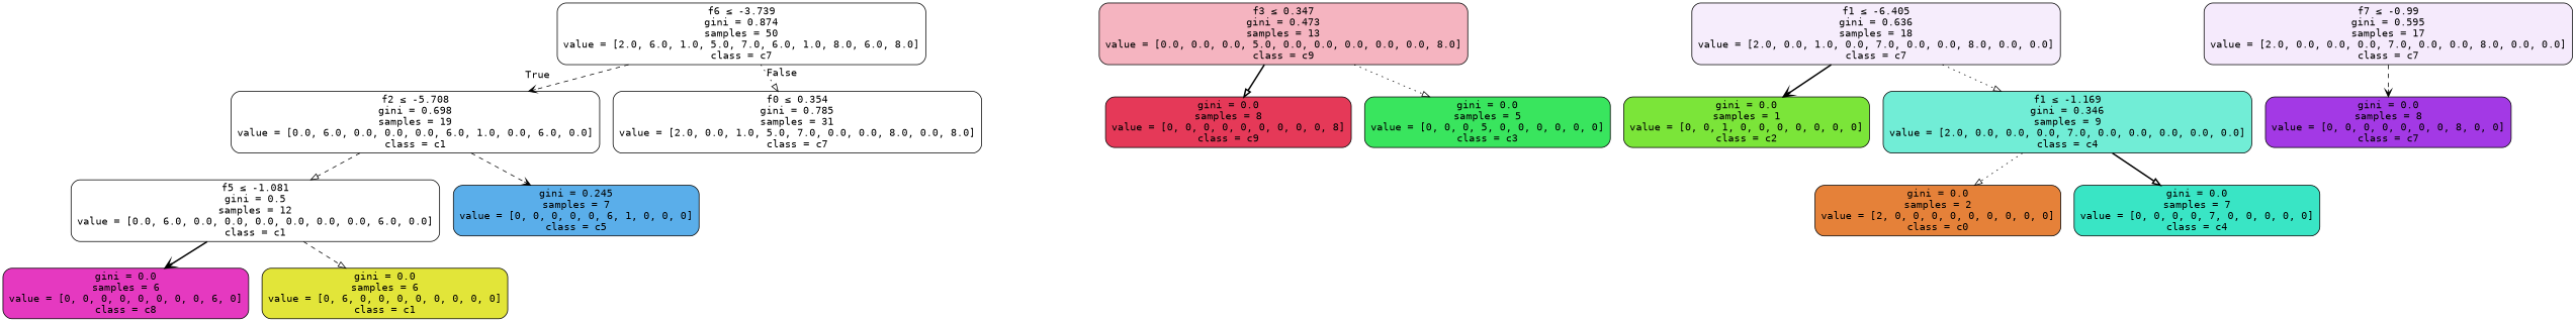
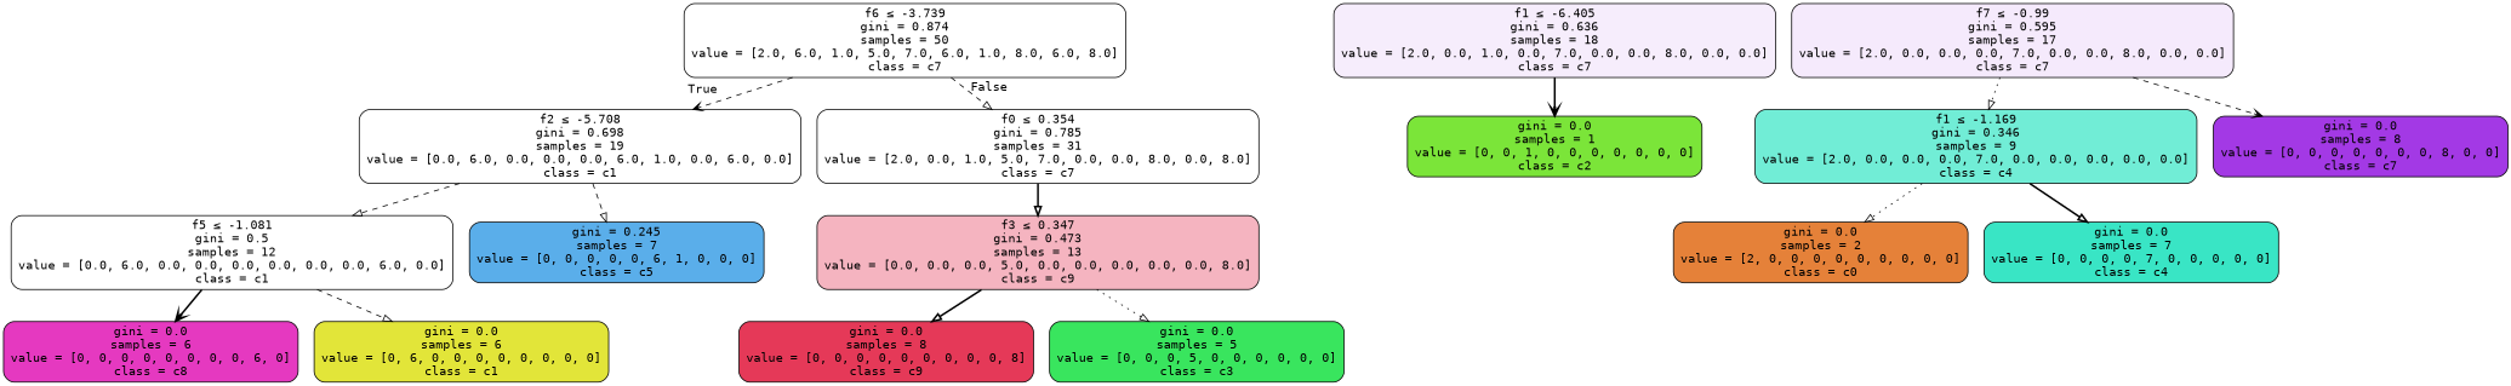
  digraph {
    fontname="DejaVu Sans Mono"
    node [color=black fillcolor="#a339e500" fontname="DejaVu Sans Mono" shape=box style="filled, rounded"]
    edge [arrowhead=onormal fontname="DejaVu Sans Mono" style=dashed]
    n1 [label=<f6 &le; -3.739<br/>gini = 0.874<br/>samples = 50<br/>value = [2.0, 6.0, 1.0, 5.0, 7.0, 6.0, 1.0, 8.0, 6.0, 8.0]<br/>class = c7>]
    n2 [fillcolor="#e2e53900" label=<f2 &le; -5.708<br/>gini = 0.698<br/>samples = 19<br/>value = [0.0, 6.0, 0.0, 0.0, 0.0, 6.0, 1.0, 0.0, 6.0, 0.0]<br/>class = c1>]
    n3 [label=<f0 &le; 0.354<br/>gini = 0.785<br/>samples = 31<br/>value = [2.0, 0.0, 1.0, 5.0, 7.0, 0.0, 0.0, 8.0, 0.0, 8.0]<br/>class = c7>]
    n4 [fillcolor="#e2e53900" label=<f5 &le; -1.081<br/>gini = 0.5<br/>samples = 12<br/>value = [0.0, 6.0, 0.0, 0.0, 0.0, 0.0, 0.0, 0.0, 6.0, 0.0]<br/>class = c1>]
    n5 [fillcolor="#399de5d4" label=<gini = 0.245<br/>samples = 7<br/>value = [0, 0, 0, 0, 0, 6, 1, 0, 0, 0]<br/>class = c5>]
    n6 [fillcolor="#e5395860" label=<f3 &le; 0.347<br/>gini = 0.473<br/>samples = 13<br/>value = [0.0, 0.0, 0.0, 5.0, 0.0, 0.0, 0.0, 0.0, 0.0, 8.0]<br/>class = c9>]
    n7 [fillcolor="#e539c0ff" label=<gini = 0.0<br/>samples = 6<br/>value = [0, 0, 0, 0, 0, 0, 0, 0, 6, 0]<br/>class = c8>]
    n8 [fillcolor="#e2e539ff" label=<gini = 0.0<br/>samples = 6<br/>value = [0, 6, 0, 0, 0, 0, 0, 0, 0, 0]<br/>class = c1>]
    n9 [fillcolor="#a339e517" label=<f1 &le; -6.405<br/>gini = 0.636<br/>samples = 18<br/>value = [2.0, 0.0, 1.0, 0.0, 7.0, 0.0, 0.0, 8.0, 0.0, 0.0]<br/>class = c7>]
    n10 [fillcolor="#7be539ff" label=<gini = 0.0<br/>samples = 1<br/>value = [0, 0, 1, 0, 0, 0, 0, 0, 0, 0]<br/>class = c2>]
    n11 [fillcolor="#e53958ff" label=<gini = 0.0<br/>samples = 8<br/>value = [0, 0, 0, 0, 0, 0, 0, 0, 0, 8]<br/>class = c9>]
    n12 [fillcolor="#39e55eff" label=<gini = 0.0<br/>samples = 5<br/>value = [0, 0, 0, 5, 0, 0, 0, 0, 0, 0]<br/>class = c3>]
    n13 [fillcolor="#a339e51a" label=<f7 &le; -0.99<br/>gini = 0.595<br/>samples = 17<br/>value = [2.0, 0.0, 0.0, 0.0, 7.0, 0.0, 0.0, 8.0, 0.0, 0.0]<br/>class = c7>]
    n14 [fillcolor="#39e5c5b6" label=<f1 &le; -1.169<br/>gini = 0.346<br/>samples = 9<br/>value = [2.0, 0.0, 0.0, 0.0, 7.0, 0.0, 0.0, 0.0, 0.0, 0.0]<br/>class = c4>]
    n15 [fillcolor="#a339e5ff" label=<gini = 0.0<br/>samples = 8<br/>value = [0, 0, 0, 0, 0, 0, 0, 8, 0, 0]<br/>class = c7>]
    n16 [fillcolor="#e58139ff" label=<gini = 0.0<br/>samples = 2<br/>value = [2, 0, 0, 0, 0, 0, 0, 0, 0, 0]<br/>class = c0>]
    n17 [fillcolor="#39e5c5ff" label=<gini = 0.0<br/>samples = 7<br/>value = [0, 0, 0, 0, 7, 0, 0, 0, 0, 0]<br/>class = c4>]
    n1 -> n2 [arrowhead=vee headlabel=True labelangle=45 labeldistance=2.5]
-   n1 -> n3 [headlabel=False labelangle=-45 labeldistance=2.5 style=dotted]
+   n1 -> n3 [headlabel=False labelangle=-45 labeldistance=2.5]
    n2 -> n4
-   n2 -> n5 [arrowhead=vee]
+   n2 -> n5
+   n3 -> n6 [style=bold]
    n4 -> n7 [arrowhead=vee style=bold]
    n4 -> n8
    n6 -> n11 [style=bold]
    n6 -> n12 [style=dotted]
    n9 -> n10 [arrowhead=vee style=bold]
-   n9 -> n14 [style=dotted]
+   n13 -> n14 [style=dotted]
    n13 -> n15 [arrowhead=vee]
    n14 -> n16 [style=dotted]
    n14 -> n17 [style=bold]
  }
